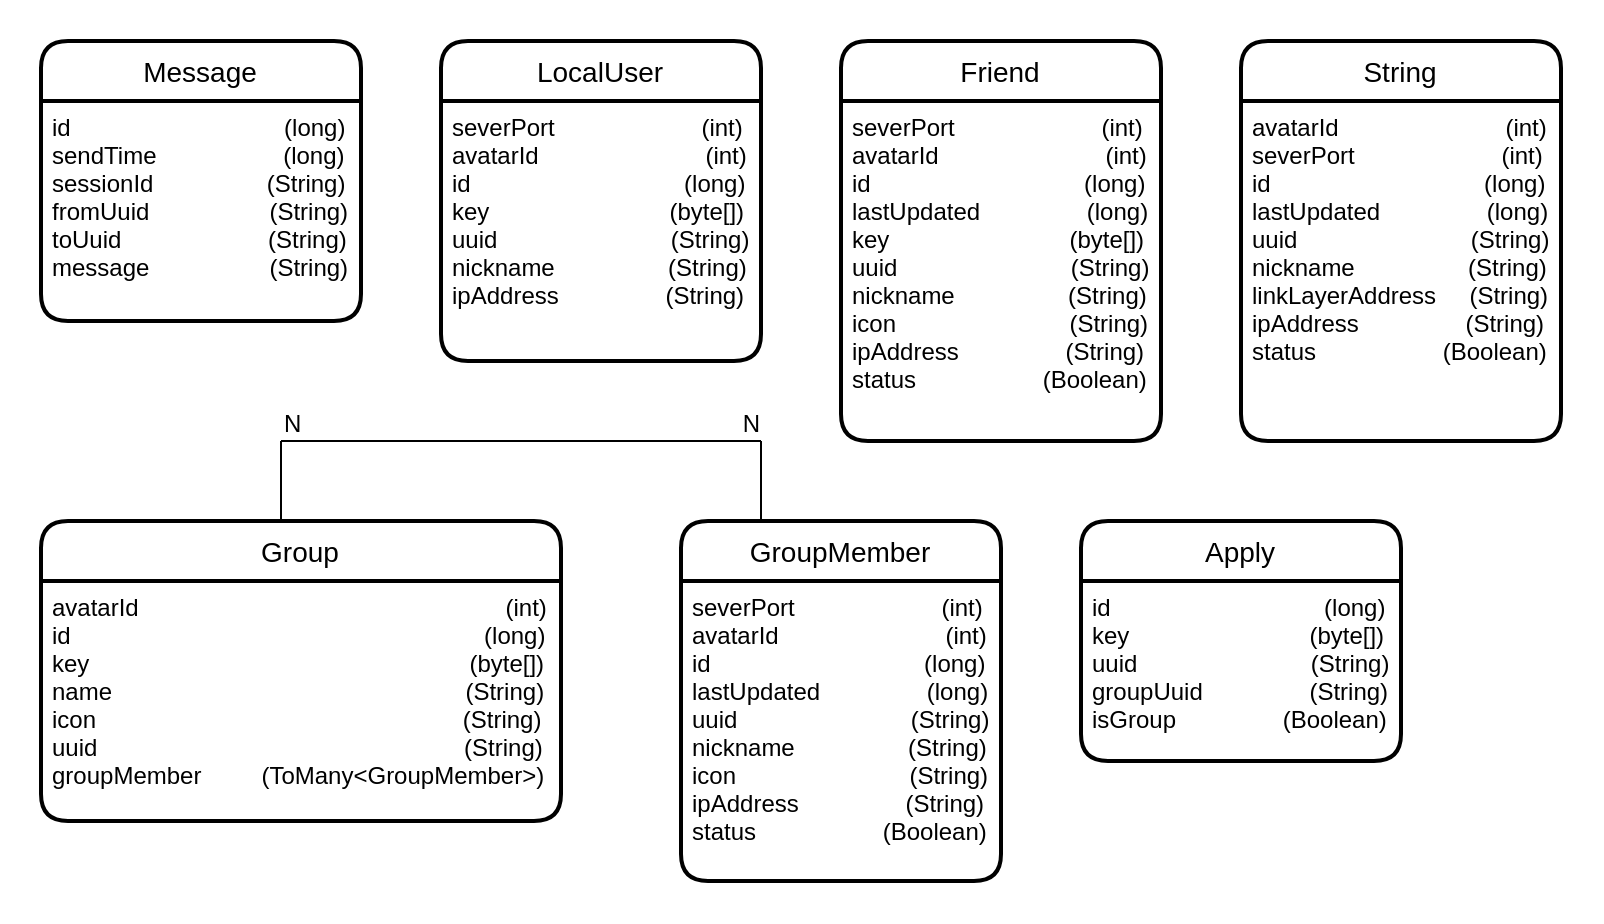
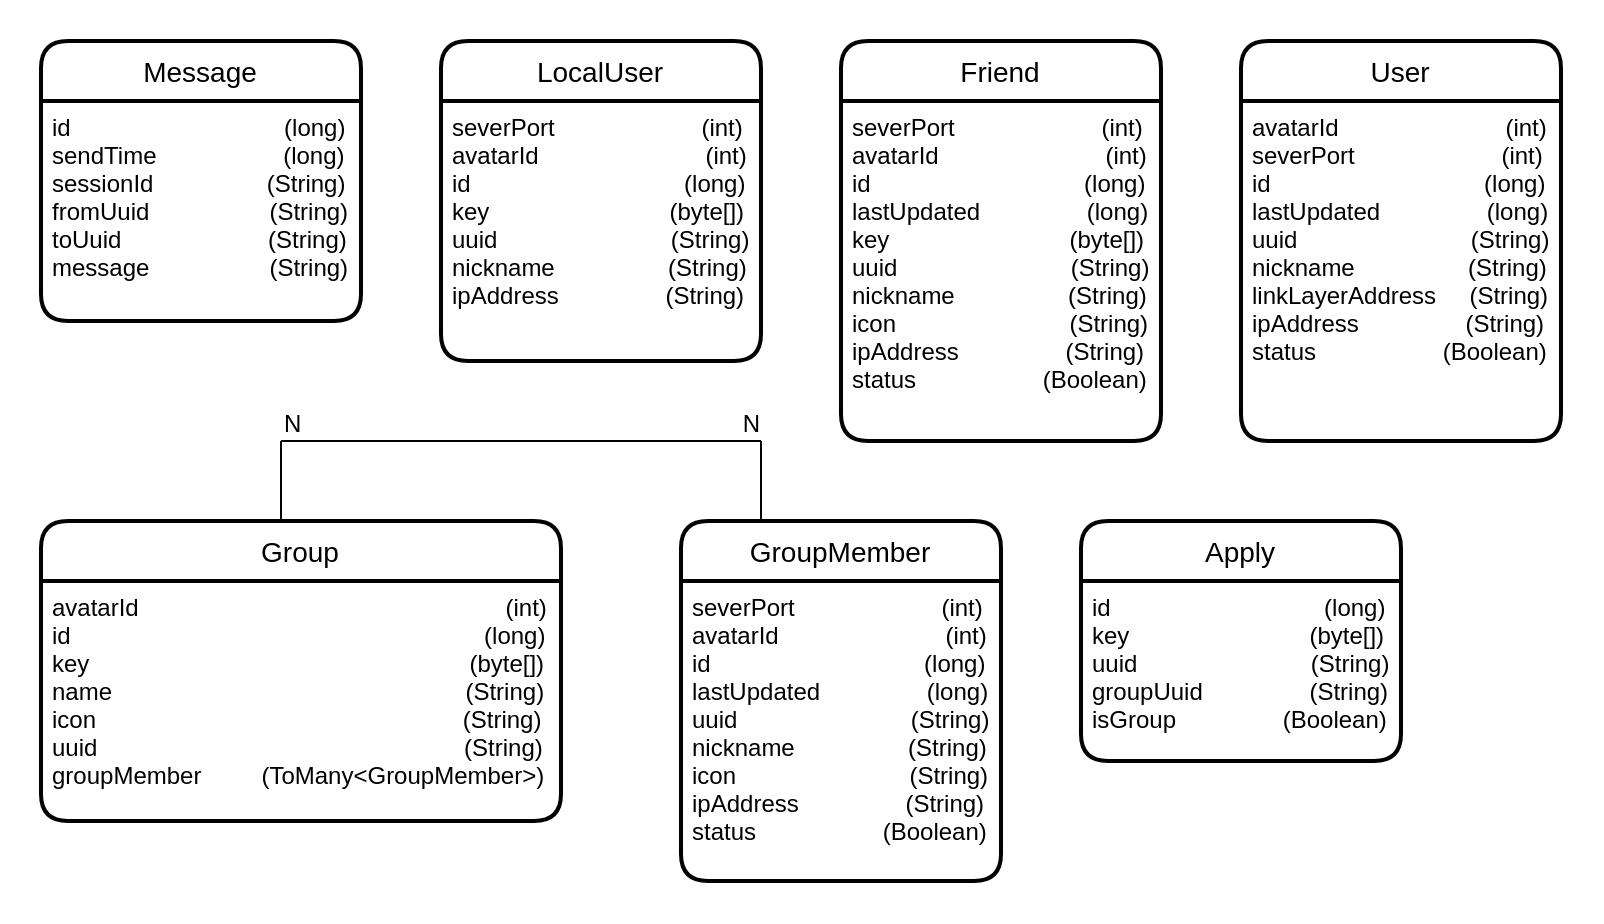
  <mxCell id="0" />
  <mxCell id="1" parent="0" />
  <mxCell id="2" value="Apply" style="swimlane;childLayout=stackLayout;horizontal=1;startSize=30;horizontalStack=0;rounded=1;fontSize=14;fontStyle=0;strokeWidth=2;resizeParent=0;resizeLast=1;shadow=0;dashed=0;align=center;" vertex="1" parent="1"><mxGeometry x="540" y="260" width="160" height="120" as="geometry" /></mxCell>
  <mxCell id="3" value="id                                (long)&#10;key                           (byte[])&#10;uuid                          (String)&#10;groupUuid                (String)&#10;isGroup                (Boolean)" style="align=left;strokeColor=none;fillColor=none;spacingLeft=4;fontSize=12;verticalAlign=top;resizable=0;rotatable=0;part=1;" vertex="1" parent="2"><mxGeometry y="30" width="160" height="90" as="geometry" /></mxCell>
  <mxCell id="4" value="Friend" style="swimlane;childLayout=stackLayout;horizontal=1;startSize=30;horizontalStack=0;rounded=1;fontSize=14;fontStyle=0;strokeWidth=2;resizeParent=0;resizeLast=1;shadow=0;dashed=0;align=center;" vertex="1" parent="1"><mxGeometry x="420" y="20" width="160" height="200" as="geometry" /></mxCell>
  <mxCell id="5" value="severPort                      (int)&#10;avatarId                         (int)&#10;id                                (long)&#10;lastUpdated                (long)&#10;key                           (byte[])&#10;uuid                          (String)&#10;nickname                 (String)&#10;icon                          (String)&#10;ipAddress                (String)&#10;status                   (Boolean)" style="align=left;strokeColor=none;fillColor=none;spacingLeft=4;fontSize=12;verticalAlign=top;resizable=0;rotatable=0;part=1;" vertex="1" parent="4"><mxGeometry y="30" width="160" height="170" as="geometry" /></mxCell>
  <mxCell id="6" value="LocalUser" style="swimlane;childLayout=stackLayout;horizontal=1;startSize=30;horizontalStack=0;rounded=1;fontSize=14;fontStyle=0;strokeWidth=2;resizeParent=0;resizeLast=1;shadow=0;dashed=0;align=center;" vertex="1" parent="1"><mxGeometry x="220" y="20" width="160" height="160" as="geometry" /></mxCell>
  <mxCell id="7" value="severPort                      (int)&#10;avatarId                         (int)&#10;id                                (long)&#10;key                           (byte[])&#10;uuid                          (String)&#10;nickname                 (String)&#10;ipAddress                (String)" style="align=left;strokeColor=none;fillColor=none;spacingLeft=4;fontSize=12;verticalAlign=top;resizable=0;rotatable=0;part=1;" vertex="1" parent="6"><mxGeometry y="30" width="160" height="130" as="geometry" /></mxCell>
  <mxCell id="8" value="Message" style="swimlane;childLayout=stackLayout;horizontal=1;startSize=30;horizontalStack=0;rounded=1;fontSize=14;fontStyle=0;strokeWidth=2;resizeParent=0;resizeLast=1;shadow=0;dashed=0;align=center;" vertex="1" parent="1"><mxGeometry x="20" y="20" width="160" height="140" as="geometry" /></mxCell>
  <mxCell id="9" value="id                                (long)&#10;sendTime                   (long)&#10;sessionId                 (String)&#10;fromUuid                  (String)&#10;toUuid                      (String)&#10;message                  (String)" style="align=left;strokeColor=none;fillColor=none;spacingLeft=4;fontSize=12;verticalAlign=top;resizable=0;rotatable=0;part=1;" vertex="1" parent="8"><mxGeometry y="30" width="160" height="110" as="geometry" /></mxCell>
- <mxCell id="10" value="String" style="swimlane;childLayout=stackLayout;horizontal=1;startSize=30;horizontalStack=0;rounded=1;fontSize=14;fontStyle=0;strokeWidth=2;resizeParent=0;resizeLast=1;shadow=0;dashed=0;align=center;" vertex="1" parent="1"><mxGeometry x="620" y="20" width="160" height="200" as="geometry" /></mxCell>
+ <mxCell id="10" value="User" style="swimlane;childLayout=stackLayout;horizontal=1;startSize=30;horizontalStack=0;rounded=1;fontSize=14;fontStyle=0;strokeWidth=2;resizeParent=0;resizeLast=1;shadow=0;dashed=0;align=center;" vertex="1" parent="1"><mxGeometry x="620" y="20" width="160" height="200" as="geometry" /></mxCell>
  <mxCell id="11" value="avatarId                         (int)&#10;severPort                      (int)&#10;id                                (long)&#10;lastUpdated                (long)&#10;uuid                          (String)&#10;nickname                 (String)&#10;linkLayerAddress     (String)&#10;ipAddress                (String)&#10;status                   (Boolean)" style="align=left;strokeColor=none;fillColor=none;spacingLeft=4;fontSize=12;verticalAlign=top;resizable=0;rotatable=0;part=1;" vertex="1" parent="10"><mxGeometry y="30" width="160" height="170" as="geometry" /></mxCell>
  <mxCell id="12" value="" style="group" vertex="1" connectable="0" parent="1"><mxGeometry x="20" y="220" width="480" height="220" as="geometry" /></mxCell>
  <mxCell id="13" value="Group" style="swimlane;childLayout=stackLayout;horizontal=1;startSize=30;horizontalStack=0;rounded=1;fontSize=14;fontStyle=0;strokeWidth=2;resizeParent=0;resizeLast=1;shadow=0;dashed=0;align=center;" vertex="1" parent="12"><mxGeometry y="40" width="260" height="150" as="geometry" /></mxCell>
  <mxCell id="14" value="avatarId                                                       (int)&#10;id                                                              (long)&#10;key                                                         (byte[])&#10;name                                                     (String)&#10;icon                                                       (String)&#10;uuid                                                       (String)&#10;groupMember         (ToMany&lt;GroupMember&gt;)" style="align=left;strokeColor=none;fillColor=none;spacingLeft=4;fontSize=12;verticalAlign=top;resizable=0;rotatable=0;part=1;" vertex="1" parent="13"><mxGeometry y="30" width="260" height="120" as="geometry" /></mxCell>
  <mxCell id="15" value="GroupMember" style="swimlane;childLayout=stackLayout;horizontal=1;startSize=30;horizontalStack=0;rounded=1;fontSize=14;fontStyle=0;strokeWidth=2;resizeParent=0;resizeLast=1;shadow=0;dashed=0;align=center;" vertex="1" parent="12"><mxGeometry x="320" y="40" width="160" height="180" as="geometry" /></mxCell>
  <mxCell id="16" value="severPort                      (int)&#10;avatarId                         (int)&#10;id                                (long)&#10;lastUpdated                (long)&#10;uuid                          (String)&#10;nickname                 (String)&#10;icon                          (String)&#10;ipAddress                (String)&#10;status                   (Boolean)" style="align=left;strokeColor=none;fillColor=none;spacingLeft=4;fontSize=12;verticalAlign=top;resizable=0;rotatable=0;part=1;" vertex="1" parent="15"><mxGeometry y="30" width="160" height="150" as="geometry" /></mxCell>
  <mxCell id="17" value="" style="endArrow=none;html=1;rounded=0;" edge="1" parent="12"><mxGeometry relative="1" as="geometry"><mxPoint x="120" as="sourcePoint" /><mxPoint x="360" as="targetPoint" /><Array as="points"><mxPoint x="230" /></Array></mxGeometry></mxCell>
  <mxCell id="18" value="N" style="resizable=0;html=1;align=left;verticalAlign=bottom;" connectable="0" vertex="1" parent="17"><mxGeometry x="-1" relative="1" as="geometry" /></mxCell>
  <mxCell id="19" value="N" style="resizable=0;html=1;align=right;verticalAlign=bottom;" connectable="0" vertex="1" parent="17"><mxGeometry x="1" relative="1" as="geometry" /></mxCell>
  <mxCell id="20" value="" style="endArrow=none;html=1;" edge="1" parent="12"><mxGeometry width="50" height="50" relative="1" as="geometry"><mxPoint x="120" y="40" as="sourcePoint" /><mxPoint x="120" as="targetPoint" /></mxGeometry></mxCell>
  <mxCell id="21" value="" style="endArrow=none;html=1;exitX=0.25;exitY=0;exitDx=0;exitDy=0;" edge="1" parent="12" source="15"><mxGeometry width="50" height="50" relative="1" as="geometry"><mxPoint x="300" y="100" as="sourcePoint" /><mxPoint x="360" as="targetPoint" /></mxGeometry></mxCell>
